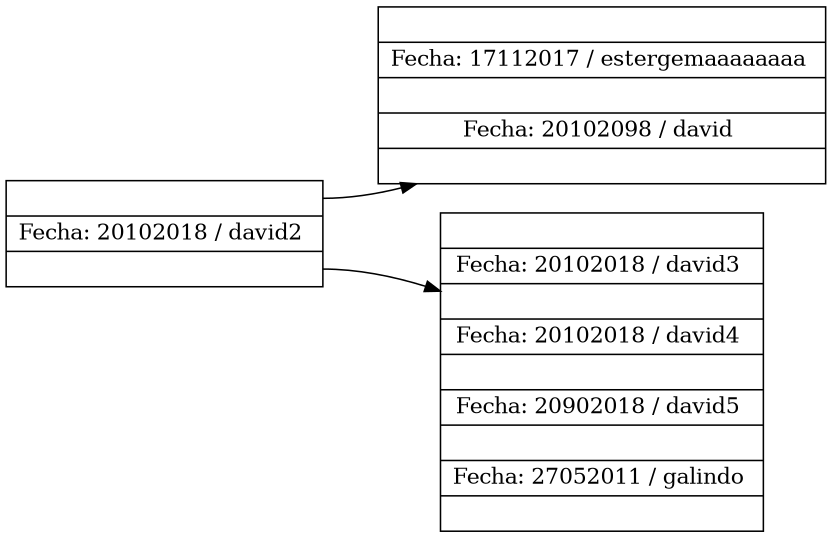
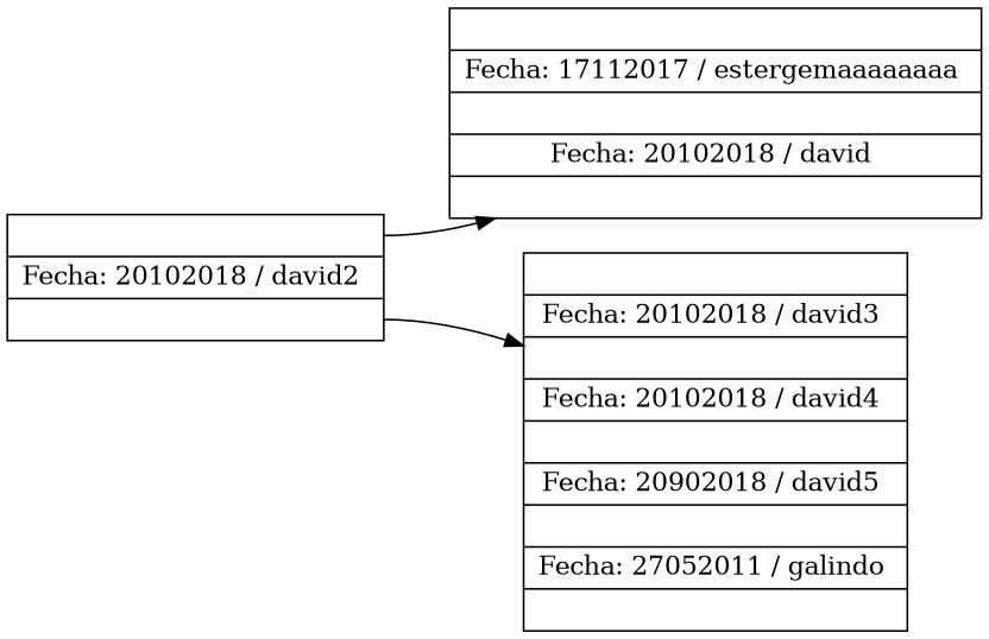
  digraph {
    rankdir=LR
    node [shape=record]
    n1 [label="<r0> | <cl1>Fecha: 20102018 / david2 &#92; | <r1> "]
-   n2 [label="<r0> | <cl1>Fecha: 17112017 / estergemaaaaaaaa &#92; | <r1> | <cl2>Fecha: 20102098 / david &#92; | <r2> "]
+   n2 [label="<r0> | <cl1>Fecha: 17112017 / estergemaaaaaaaa &#92; | <r1> | <cl2>Fecha: 20102018 / david &#92; | <r2> "]
    n3 [label="<r0> | <cl1>Fecha: 20102018 / david3 &#92; | <r1> | <cl2>Fecha: 20102018 / david4 &#92; | <r2> | <cl3>Fecha: 20902018 / david5 &#92; | <r3> | <cl4>Fecha: 27052011 / galindo &#92; | <r4> "]
    n1 -> n2 [tailport=r0]
    n1 -> n3 [tailport=r1]
  }
